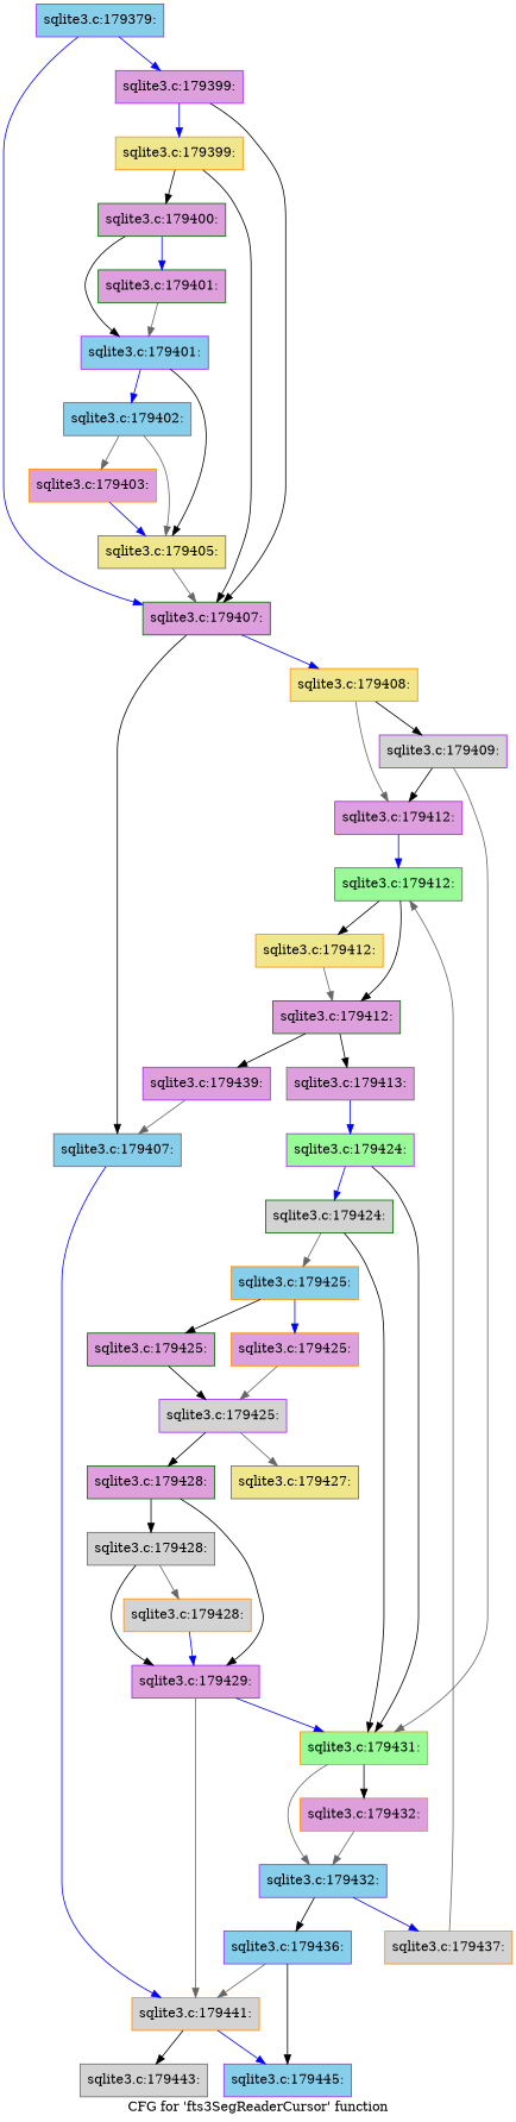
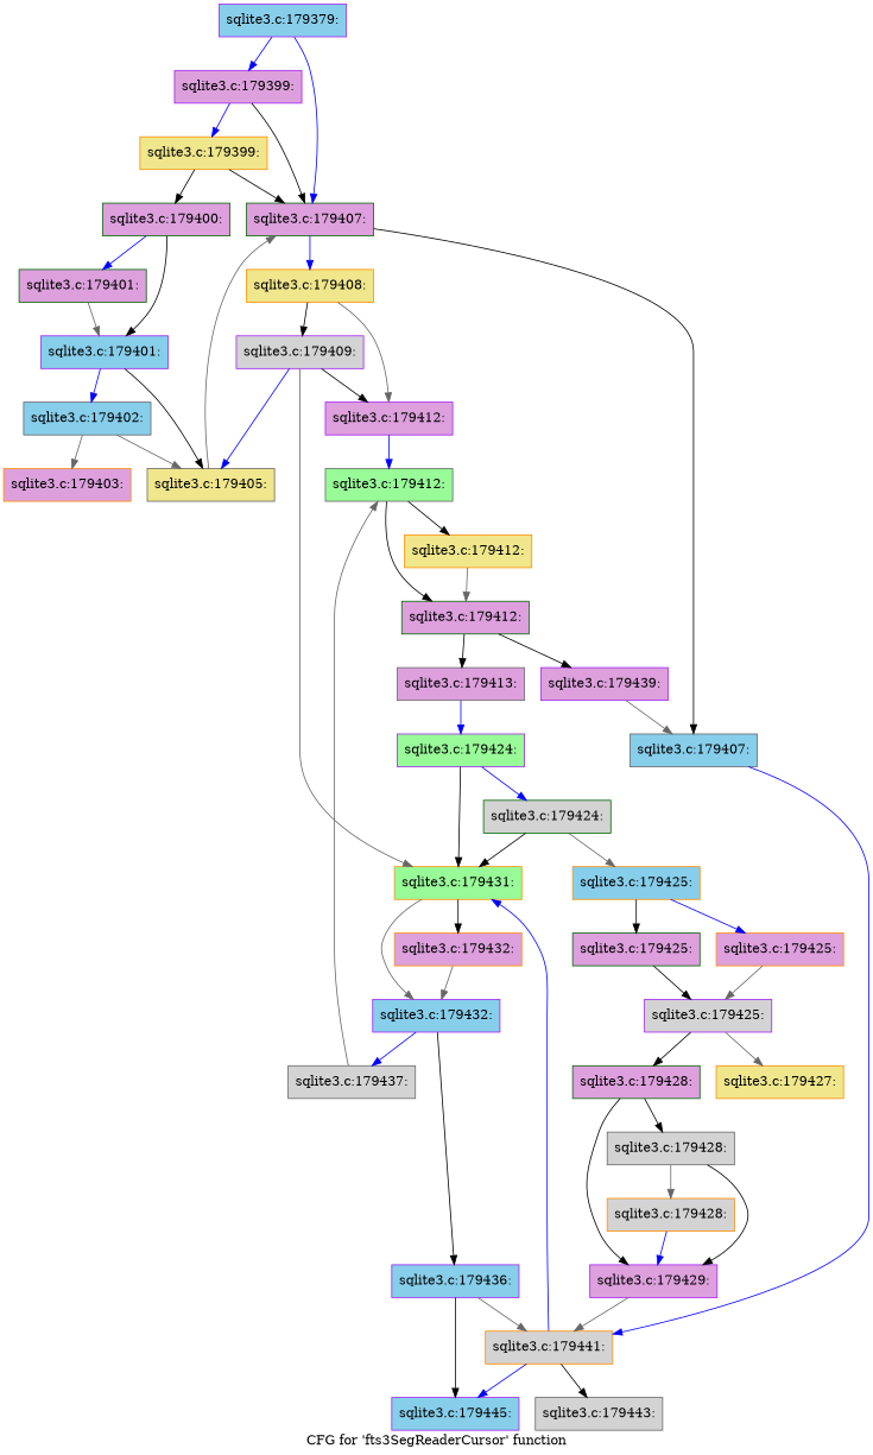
  digraph {
    label="CFG for 'fts3SegReaderCursor' function"
    node [color=purple fillcolor=plum shape=record style=filled]
    edge [color=black]
    n1 [fillcolor=skyblue label="{sqlite3.c:179379:}"]
    n2 [label="{sqlite3.c:179399:}"]
    n3 [color=darkgreen label="{sqlite3.c:179407:}"]
    n4 [color=darkorange fillcolor=khaki label="{sqlite3.c:179399:}"]
    n5 [color=darkorange fillcolor=khaki label="{sqlite3.c:179408:}"]
    n6 [color=gray40 fillcolor=skyblue label="{sqlite3.c:179407:}"]
    n7 [color=darkgreen label="{sqlite3.c:179400:}"]
    n8 [fillcolor=lightgrey label="{sqlite3.c:179409:}"]
    n9 [label="{sqlite3.c:179412:}"]
    n10 [color=darkorange fillcolor=lightgrey label="{sqlite3.c:179441:}"]
    n11 [fillcolor=skyblue label="{sqlite3.c:179401:}"]
    n12 [color=darkgreen label="{sqlite3.c:179401:}"]
    n13 [color=gray40 fillcolor=skyblue label="{sqlite3.c:179402:}"]
    n14 [color=gray40 fillcolor=khaki label="{sqlite3.c:179405:}"]
    n15 [color=darkorange label="{sqlite3.c:179403:}"]
    n16 [color=darkorange fillcolor=palegreen label="{sqlite3.c:179431:}"]
    n17 [color=gray40 fillcolor=palegreen label="{sqlite3.c:179412:}"]
    n18 [color=gray40 fillcolor=lightgrey label="{sqlite3.c:179443:}"]
    n19 [fillcolor=skyblue label="{sqlite3.c:179445:}"]
    n20 [color=darkorange fillcolor=khaki label="{sqlite3.c:179412:}"]
    n21 [color=darkgreen label="{sqlite3.c:179412:}"]
    n22 [color=gray40 label="{sqlite3.c:179413:}"]
    n23 [label="{sqlite3.c:179439:}"]
    n24 [fillcolor=palegreen label="{sqlite3.c:179424:}"]
    n25 [color=darkgreen fillcolor=lightgrey label="{sqlite3.c:179424:}"]
    n26 [color=darkorange label="{sqlite3.c:179432:}"]
    n27 [fillcolor=skyblue label="{sqlite3.c:179432:}"]
    n28 [color=darkorange fillcolor=skyblue label="{sqlite3.c:179425:}"]
    n29 [fillcolor=skyblue label="{sqlite3.c:179436:}"]
-   n30 [color=darkorange fillcolor=lightgrey label="{sqlite3.c:179437:}"]
+   n30 [color=gray40 fillcolor=lightgrey label="{sqlite3.c:179437:}"]
    n31 [color=darkorange label="{sqlite3.c:179425:}"]
    n32 [color=darkgreen label="{sqlite3.c:179425:}"]
    n33 [fillcolor=lightgrey label="{sqlite3.c:179425:}"]
-   n34 [color=gray40 fillcolor=khaki label="{sqlite3.c:179427:}"]
+   n34 [color=darkorange fillcolor=khaki label="{sqlite3.c:179427:}"]
    n35 [color=darkgreen label="{sqlite3.c:179428:}"]
    n36 [color=gray40 fillcolor=lightgrey label="{sqlite3.c:179428:}"]
    n37 [label="{sqlite3.c:179429:}"]
    n38 [color=darkorange fillcolor=lightgrey label="{sqlite3.c:179428:}"]
    n1 -> n2 [color=blue]
    n1 -> n3 [color=blue]
    n2 -> n3
    n2 -> n4 [color=blue]
    n3 -> n5 [color=blue]
    n3 -> n6
    n4 -> n3
    n4 -> n7
    n5 -> n8
    n5 -> n9 [color=gray40]
    n6 -> n10 [color=blue]
    n7 -> n11
    n7 -> n12 [color=blue]
    n8 -> n9
    n8 -> n16 [color=gray40]
    n9 -> n17 [color=blue]
    n10 -> n18
    n10 -> n19 [color=blue]
    n11 -> n13 [color=blue]
    n11 -> n14
    n12 -> n11 [color=gray40]
    n13 -> n14 [color=gray40]
    n13 -> n15 [color=gray40]
    n14 -> n3 [color=gray40]
-   n15 -> n14 [color=blue]
+   n8 -> n14 [color=blue]
    n16 -> n26
    n16 -> n27 [color=gray40]
    n17 -> n20
    n17 -> n21
    n20 -> n21 [color=gray40]
    n21 -> n22
    n21 -> n23
    n22 -> n24 [color=blue]
    n23 -> n6 [color=gray40]
    n24 -> n16
    n24 -> n25 [color=blue]
    n25 -> n16
    n25 -> n28 [color=gray40]
    n26 -> n27 [color=gray40]
    n27 -> n29
    n27 -> n30 [color=blue]
    n28 -> n31 [color=blue]
    n28 -> n32
    n29 -> n10 [color=gray40]
    n29 -> n19
    n30 -> n17 [color=gray40]
    n31 -> n33 [color=gray40]
    n32 -> n33
    n33 -> n34 [color=gray40]
    n33 -> n35
    n35 -> n36
    n35 -> n37
    n36 -> n37
    n36 -> n38 [color=gray40]
    n37 -> n10 [color=gray40]
-   n37 -> n16 [color=blue]
+   n10 -> n16 [color=blue]
    n38 -> n37 [color=blue]
  }
